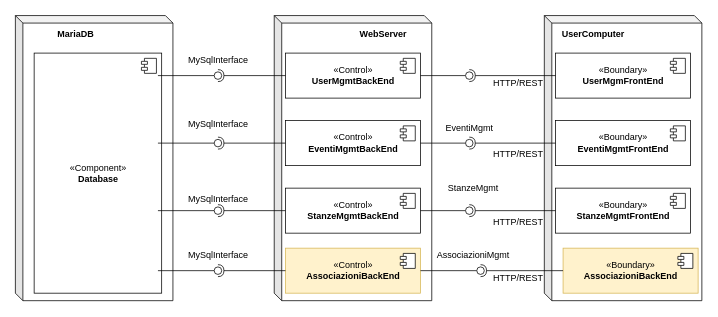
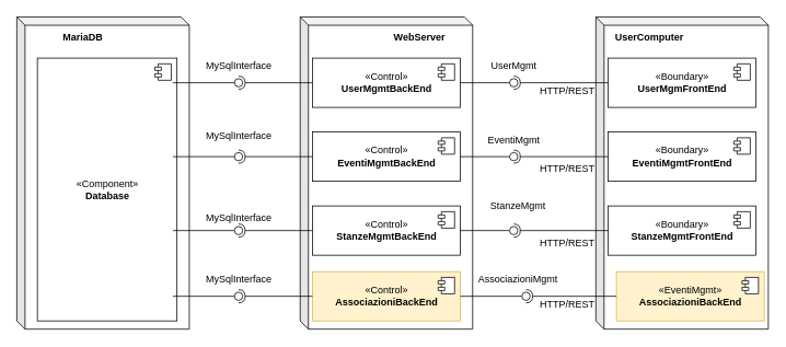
  <mxCell id="0" />
  <mxCell id="1" parent="0" />
  <mxCell id="2" value="" style="shape=cube;whiteSpace=wrap;html=1;boundedLbl=1;backgroundOutline=1;darkOpacity=0.05;darkOpacity2=0.1;size=10;noLabel=0;" parent="1" vertex="1"><mxGeometry x="725" y="20" width="210" height="380" as="geometry" /></mxCell>
  <mxCell id="3" value="" style="shape=cube;whiteSpace=wrap;html=1;boundedLbl=1;backgroundOutline=1;darkOpacity=0.05;darkOpacity2=0.1;size=10;noLabel=0;" parent="1" vertex="1"><mxGeometry x="365" y="20" width="210" height="380" as="geometry" /></mxCell>
  <mxCell id="4" value="" style="shape=cube;whiteSpace=wrap;html=1;boundedLbl=1;backgroundOutline=1;darkOpacity=0.05;darkOpacity2=0.1;size=10;noLabel=0;" parent="1" vertex="1"><mxGeometry x="20" y="20" width="210" height="380" as="geometry" /></mxCell>
  <mxCell id="5" value="«Component»&lt;br style=&quot;border-color: var(--border-color);&quot;&gt;&lt;b style=&quot;border-color: var(--border-color);&quot;&gt;Database&lt;/b&gt;" style="html=1;dropTarget=0;" parent="1" vertex="1"><mxGeometry x="45" y="70" width="170" height="320" as="geometry" /></mxCell>
  <mxCell id="6" value="" style="shape=module;jettyWidth=8;jettyHeight=4;" parent="5" vertex="1"><mxGeometry x="1" width="20" height="20" relative="1" as="geometry"><mxPoint x="-27" y="7" as="offset" /></mxGeometry></mxCell>
  <mxCell id="7" style="edgeStyle=orthogonalEdgeStyle;rounded=0;orthogonalLoop=1;jettySize=auto;html=1;exitX=0.5;exitY=1;exitDx=0;exitDy=0;" parent="1" edge="1"><mxGeometry relative="1" as="geometry"><mxPoint x="130" y="50" as="sourcePoint" /><mxPoint x="130" y="50" as="targetPoint" /></mxGeometry></mxCell>
  <mxCell id="8" style="edgeStyle=orthogonalEdgeStyle;rounded=0;orthogonalLoop=1;jettySize=auto;html=1;exitX=0.5;exitY=1;exitDx=0;exitDy=0;" parent="1" edge="1"><mxGeometry relative="1" as="geometry"><mxPoint x="470" y="50" as="sourcePoint" /><mxPoint x="470" y="50" as="targetPoint" /></mxGeometry></mxCell>
  <mxCell id="9" value="«Control»&lt;br&gt;&lt;b&gt;UserMgmtBackEnd&lt;/b&gt;" style="html=1;dropTarget=0;" parent="1" vertex="1"><mxGeometry x="380" y="70" width="180" height="60" as="geometry" /></mxCell>
  <mxCell id="10" value="" style="shape=module;jettyWidth=8;jettyHeight=4;" parent="9" vertex="1"><mxGeometry x="1" width="20" height="20" relative="1" as="geometry"><mxPoint x="-27" y="7" as="offset" /></mxGeometry></mxCell>
  <mxCell id="11" value="«Boundary»&lt;br&gt;&lt;b&gt;UserMgmFrontEnd&lt;/b&gt;" style="html=1;dropTarget=0;" parent="1" vertex="1"><mxGeometry x="740" y="70" width="180" height="60" as="geometry" /></mxCell>
  <mxCell id="12" value="" style="shape=module;jettyWidth=8;jettyHeight=4;" parent="11" vertex="1"><mxGeometry x="1" width="20" height="20" relative="1" as="geometry"><mxPoint x="-27" y="7" as="offset" /></mxGeometry></mxCell>
  <mxCell id="13" value="" style="rounded=0;orthogonalLoop=1;jettySize=auto;html=1;endArrow=none;endFill=0;sketch=0;sourcePerimeterSpacing=0;targetPerimeterSpacing=0;" parent="1" target="15" edge="1"><mxGeometry relative="1" as="geometry"><mxPoint x="210" y="100" as="sourcePoint" /></mxGeometry></mxCell>
  <mxCell id="14" value="" style="rounded=0;orthogonalLoop=1;jettySize=auto;html=1;endArrow=halfCircle;endFill=0;entryX=0.5;entryY=0.5;endSize=6;strokeWidth=1;sketch=0;exitX=0;exitY=0.5;exitDx=0;exitDy=0;" parent="1" source="9" target="15" edge="1"><mxGeometry relative="1" as="geometry"><mxPoint x="310" y="100" as="sourcePoint" /></mxGeometry></mxCell>
  <mxCell id="15" value="" style="ellipse;whiteSpace=wrap;html=1;align=center;aspect=fixed;resizable=0;points=[];outlineConnect=0;sketch=0;" parent="1" vertex="1"><mxGeometry x="285" y="95" width="10" height="10" as="geometry" /></mxCell>
  <mxCell id="16" value="MySqlInterface" style="text;html=1;align=center;verticalAlign=middle;resizable=0;points=[];autosize=1;strokeColor=none;fillColor=none;" parent="1" vertex="1"><mxGeometry x="240" y="65" width="100" height="30" as="geometry" /></mxCell>
  <mxCell id="17" value="" style="rounded=0;orthogonalLoop=1;jettySize=auto;html=1;endArrow=none;endFill=0;sketch=0;sourcePerimeterSpacing=0;targetPerimeterSpacing=0;exitX=1;exitY=0.5;exitDx=0;exitDy=0;" parent="1" source="9" target="19" edge="1"><mxGeometry relative="1" as="geometry"><mxPoint x="630" y="105" as="sourcePoint" /></mxGeometry></mxCell>
  <mxCell id="18" value="" style="rounded=0;orthogonalLoop=1;jettySize=auto;html=1;endArrow=halfCircle;endFill=0;entryX=0.5;entryY=0.5;endSize=6;strokeWidth=1;sketch=0;exitX=0;exitY=0.5;exitDx=0;exitDy=0;" parent="1" source="11" target="19" edge="1"><mxGeometry relative="1" as="geometry"><mxPoint x="670" y="105" as="sourcePoint" /></mxGeometry></mxCell>
  <mxCell id="19" value="" style="ellipse;whiteSpace=wrap;html=1;align=center;aspect=fixed;resizable=0;points=[];outlineConnect=0;sketch=0;" parent="1" vertex="1"><mxGeometry x="620" y="95" width="10" height="10" as="geometry" /></mxCell>
+ <mxCell id="20" value="UserMgmt" style="text;html=1;align=center;verticalAlign=middle;resizable=0;points=[];autosize=1;strokeColor=none;fillColor=none;" parent="1" vertex="1"><mxGeometry x="585" y="65" width="80" height="30" as="geometry" /></mxCell>
  <mxCell id="21" value="«Control»&lt;br&gt;&lt;b&gt;EventiMgmtBackEnd&lt;/b&gt;" style="html=1;dropTarget=0;" parent="1" vertex="1"><mxGeometry x="380" y="160" width="180" height="60" as="geometry" /></mxCell>
  <mxCell id="22" value="" style="shape=module;jettyWidth=8;jettyHeight=4;" parent="21" vertex="1"><mxGeometry x="1" width="20" height="20" relative="1" as="geometry"><mxPoint x="-27" y="7" as="offset" /></mxGeometry></mxCell>
  <mxCell id="23" value="" style="rounded=0;orthogonalLoop=1;jettySize=auto;html=1;endArrow=none;endFill=0;sketch=0;sourcePerimeterSpacing=0;targetPerimeterSpacing=0;" parent="1" target="25" edge="1"><mxGeometry relative="1" as="geometry"><mxPoint x="210" y="190" as="sourcePoint" /></mxGeometry></mxCell>
  <mxCell id="24" value="" style="rounded=0;orthogonalLoop=1;jettySize=auto;html=1;endArrow=halfCircle;endFill=0;entryX=0.5;entryY=0.5;endSize=6;strokeWidth=1;sketch=0;exitX=0;exitY=0.5;exitDx=0;exitDy=0;" parent="1" source="21" target="25" edge="1"><mxGeometry relative="1" as="geometry"><mxPoint x="310" y="195" as="sourcePoint" /></mxGeometry></mxCell>
  <mxCell id="25" value="" style="ellipse;whiteSpace=wrap;html=1;align=center;aspect=fixed;resizable=0;points=[];outlineConnect=0;sketch=0;" parent="1" vertex="1"><mxGeometry x="285" y="185" width="10" height="10" as="geometry" /></mxCell>
  <mxCell id="26" value="MySqlInterface" style="text;html=1;align=center;verticalAlign=middle;resizable=0;points=[];autosize=1;strokeColor=none;fillColor=none;" parent="1" vertex="1"><mxGeometry x="240" y="150" width="100" height="30" as="geometry" /></mxCell>
  <mxCell id="27" value="«Boundary»&lt;br&gt;&lt;b&gt;EventiMgmtFrontEnd&lt;/b&gt;" style="html=1;dropTarget=0;" parent="1" vertex="1"><mxGeometry x="740" y="160" width="180" height="60" as="geometry" /></mxCell>
  <mxCell id="28" value="" style="shape=module;jettyWidth=8;jettyHeight=4;" parent="27" vertex="1"><mxGeometry x="1" width="20" height="20" relative="1" as="geometry"><mxPoint x="-27" y="7" as="offset" /></mxGeometry></mxCell>
  <mxCell id="29" value="" style="rounded=0;orthogonalLoop=1;jettySize=auto;html=1;endArrow=none;endFill=0;sketch=0;sourcePerimeterSpacing=0;targetPerimeterSpacing=0;exitX=1;exitY=0.5;exitDx=0;exitDy=0;" parent="1" source="21" target="31" edge="1"><mxGeometry relative="1" as="geometry"><mxPoint x="635" y="190" as="sourcePoint" /></mxGeometry></mxCell>
  <mxCell id="30" value="" style="rounded=0;orthogonalLoop=1;jettySize=auto;html=1;endArrow=halfCircle;endFill=0;entryX=0.5;entryY=0.5;endSize=6;strokeWidth=1;sketch=0;" parent="1" source="27" target="31" edge="1"><mxGeometry relative="1" as="geometry"><mxPoint x="675" y="190" as="sourcePoint" /></mxGeometry></mxCell>
  <mxCell id="31" value="" style="ellipse;whiteSpace=wrap;html=1;align=center;aspect=fixed;resizable=0;points=[];outlineConnect=0;sketch=0;" parent="1" vertex="1"><mxGeometry x="620" y="185" width="10" height="10" as="geometry" /></mxCell>
  <mxCell id="32" value="EventiMgmt" style="text;html=1;align=center;verticalAlign=middle;resizable=0;points=[];autosize=1;strokeColor=none;fillColor=none;" parent="1" vertex="1"><mxGeometry x="580" y="155" width="90" height="30" as="geometry" /></mxCell>
  <mxCell id="33" value="«Control»&lt;br&gt;&lt;b&gt;StanzeMgmtBackEnd&lt;/b&gt;" style="html=1;dropTarget=0;" parent="1" vertex="1"><mxGeometry x="380" y="250" width="180" height="60" as="geometry" /></mxCell>
  <mxCell id="34" value="" style="shape=module;jettyWidth=8;jettyHeight=4;" parent="33" vertex="1"><mxGeometry x="1" width="20" height="20" relative="1" as="geometry"><mxPoint x="-27" y="7" as="offset" /></mxGeometry></mxCell>
  <mxCell id="35" value="«Boundary»&lt;br&gt;&lt;b&gt;StanzeMgmtFrontEnd&lt;/b&gt;" style="html=1;dropTarget=0;" parent="1" vertex="1"><mxGeometry x="740" y="250" width="180" height="60" as="geometry" /></mxCell>
  <mxCell id="36" value="" style="shape=module;jettyWidth=8;jettyHeight=4;" parent="35" vertex="1"><mxGeometry x="1" width="20" height="20" relative="1" as="geometry"><mxPoint x="-27" y="7" as="offset" /></mxGeometry></mxCell>
  <mxCell id="37" value="" style="rounded=0;orthogonalLoop=1;jettySize=auto;html=1;endArrow=none;endFill=0;sketch=0;sourcePerimeterSpacing=0;targetPerimeterSpacing=0;" parent="1" target="39" edge="1"><mxGeometry relative="1" as="geometry"><mxPoint x="210" y="280" as="sourcePoint" /></mxGeometry></mxCell>
  <mxCell id="38" value="" style="rounded=0;orthogonalLoop=1;jettySize=auto;html=1;endArrow=halfCircle;endFill=0;entryX=0.5;entryY=0.5;endSize=6;strokeWidth=1;sketch=0;exitX=0;exitY=0.5;exitDx=0;exitDy=0;" parent="1" source="33" target="39" edge="1"><mxGeometry relative="1" as="geometry"><mxPoint x="325" y="280" as="sourcePoint" /></mxGeometry></mxCell>
  <mxCell id="39" value="" style="ellipse;whiteSpace=wrap;html=1;align=center;aspect=fixed;resizable=0;points=[];outlineConnect=0;sketch=0;direction=south;" parent="1" vertex="1"><mxGeometry x="285" y="275" width="10" height="10" as="geometry" /></mxCell>
  <mxCell id="40" value="MySqlInterface" style="text;html=1;align=center;verticalAlign=middle;resizable=0;points=[];autosize=1;strokeColor=none;fillColor=none;" parent="1" vertex="1"><mxGeometry x="240" y="250" width="100" height="30" as="geometry" /></mxCell>
  <mxCell id="41" value="" style="rounded=0;orthogonalLoop=1;jettySize=auto;html=1;endArrow=none;endFill=0;sketch=0;sourcePerimeterSpacing=0;targetPerimeterSpacing=0;exitX=1;exitY=0.5;exitDx=0;exitDy=0;" parent="1" source="33" target="43" edge="1"><mxGeometry relative="1" as="geometry"><mxPoint x="635" y="280" as="sourcePoint" /></mxGeometry></mxCell>
  <mxCell id="42" value="" style="rounded=0;orthogonalLoop=1;jettySize=auto;html=1;endArrow=halfCircle;endFill=0;entryX=0.5;entryY=0.5;endSize=6;strokeWidth=1;sketch=0;exitX=0;exitY=0.5;exitDx=0;exitDy=0;" parent="1" source="35" target="43" edge="1"><mxGeometry relative="1" as="geometry"><mxPoint x="675" y="280" as="sourcePoint" /></mxGeometry></mxCell>
  <mxCell id="43" value="" style="ellipse;whiteSpace=wrap;html=1;align=center;aspect=fixed;resizable=0;points=[];outlineConnect=0;sketch=0;" parent="1" vertex="1"><mxGeometry x="620" y="275" width="10" height="10" as="geometry" /></mxCell>
  <mxCell id="44" value="StanzeMgmt" style="text;html=1;align=center;verticalAlign=middle;resizable=0;points=[];autosize=1;strokeColor=none;fillColor=none;" parent="1" vertex="1"><mxGeometry x="585" y="235" width="90" height="30" as="geometry" /></mxCell>
  <mxCell id="45" style="edgeStyle=orthogonalEdgeStyle;rounded=0;orthogonalLoop=1;jettySize=auto;html=1;exitX=0.5;exitY=1;exitDx=0;exitDy=0;exitPerimeter=0;" parent="1" edge="1"><mxGeometry relative="1" as="geometry"><mxPoint x="130" y="340" as="sourcePoint" /><mxPoint x="130" y="340" as="targetPoint" /></mxGeometry></mxCell>
  <mxCell id="46" value="&lt;b&gt;MariaDB&lt;/b&gt;" style="text;html=1;align=center;verticalAlign=middle;resizable=0;points=[];autosize=1;strokeColor=none;fillColor=none;" parent="1" vertex="1"><mxGeometry x="65" y="30" width="70" height="30" as="geometry" /></mxCell>
  <mxCell id="47" value="&lt;b&gt;WebServer&lt;/b&gt;" style="text;html=1;align=center;verticalAlign=middle;resizable=0;points=[];autosize=1;strokeColor=none;fillColor=none;" parent="1" vertex="1"><mxGeometry x="465" y="30" width="90" height="30" as="geometry" /></mxCell>
  <mxCell id="48" value="&lt;b&gt;UserComputer&lt;/b&gt;" style="text;html=1;align=center;verticalAlign=middle;resizable=0;points=[];autosize=1;strokeColor=none;fillColor=none;" parent="1" vertex="1"><mxGeometry x="735" y="30" width="110" height="30" as="geometry" /></mxCell>
  <mxCell id="49" value="HTTP/REST" style="text;html=1;align=center;verticalAlign=middle;resizable=0;points=[];autosize=1;strokeColor=none;fillColor=none;" parent="1" vertex="1"><mxGeometry x="645" y="95" width="90" height="30" as="geometry" /></mxCell>
  <mxCell id="50" value="HTTP/REST" style="text;html=1;align=center;verticalAlign=middle;resizable=0;points=[];autosize=1;strokeColor=none;fillColor=none;" parent="1" vertex="1"><mxGeometry x="645" y="190" width="90" height="30" as="geometry" /></mxCell>
  <mxCell id="51" value="HTTP/REST" style="text;html=1;align=center;verticalAlign=middle;resizable=0;points=[];autosize=1;strokeColor=none;fillColor=none;" parent="1" vertex="1"><mxGeometry x="645" y="280" width="90" height="30" as="geometry" /></mxCell>
  <mxCell id="52" value="«Control»&lt;br&gt;&lt;b&gt;AssociazioniBackEnd&lt;/b&gt;" style="html=1;dropTarget=0;fillColor=#fff2cc;strokeColor=#d6b656;" vertex="1" parent="1"><mxGeometry x="380" y="330" width="180" height="60" as="geometry" /></mxCell>
  <mxCell id="53" value="" style="shape=module;jettyWidth=8;jettyHeight=4;" vertex="1" parent="52"><mxGeometry x="1" width="20" height="20" relative="1" as="geometry"><mxPoint x="-27" y="7" as="offset" /></mxGeometry></mxCell>
- <mxCell id="54" value="«Boundary»&lt;br&gt;&lt;b&gt;AssociazioniBackEnd&lt;/b&gt;" style="html=1;dropTarget=0;fillColor=#fff2cc;strokeColor=#d6b656;" vertex="1" parent="1"><mxGeometry x="750" y="330" width="180" height="60" as="geometry" /></mxCell>
+ <mxCell id="54" value="«EventiMgmt»&lt;br&gt;&lt;b&gt;AssociazioniBackEnd&lt;/b&gt;" style="html=1;dropTarget=0;fillColor=#fff2cc;strokeColor=#d6b656;" vertex="1" parent="1"><mxGeometry x="750" y="330" width="180" height="60" as="geometry" /></mxCell>
  <mxCell id="55" value="" style="shape=module;jettyWidth=8;jettyHeight=4;" vertex="1" parent="54"><mxGeometry x="1" width="20" height="20" relative="1" as="geometry"><mxPoint x="-27" y="7" as="offset" /></mxGeometry></mxCell>
  <mxCell id="56" value="" style="rounded=0;orthogonalLoop=1;jettySize=auto;html=1;endArrow=none;endFill=0;sketch=0;sourcePerimeterSpacing=0;targetPerimeterSpacing=0;" edge="1" target="58" parent="1"><mxGeometry relative="1" as="geometry"><mxPoint x="210" y="360" as="sourcePoint" /></mxGeometry></mxCell>
  <mxCell id="57" value="" style="rounded=0;orthogonalLoop=1;jettySize=auto;html=1;endArrow=halfCircle;endFill=0;entryX=0.5;entryY=0.5;endSize=6;strokeWidth=1;sketch=0;" edge="1" target="58" parent="1" source="52"><mxGeometry relative="1" as="geometry"><mxPoint x="310" y="360" as="sourcePoint" /></mxGeometry></mxCell>
  <mxCell id="58" value="" style="ellipse;whiteSpace=wrap;html=1;align=center;aspect=fixed;resizable=0;points=[];outlineConnect=0;sketch=0;" vertex="1" parent="1"><mxGeometry x="285" y="355" width="10" height="10" as="geometry" /></mxCell>
  <mxCell id="59" value="" style="rounded=0;orthogonalLoop=1;jettySize=auto;html=1;endArrow=none;endFill=0;sketch=0;sourcePerimeterSpacing=0;targetPerimeterSpacing=0;" edge="1" target="61" parent="1" source="52"><mxGeometry relative="1" as="geometry"><mxPoint x="620" y="360" as="sourcePoint" /></mxGeometry></mxCell>
  <mxCell id="60" value="" style="rounded=0;orthogonalLoop=1;jettySize=auto;html=1;endArrow=halfCircle;endFill=0;entryX=0.5;entryY=0.5;endSize=6;strokeWidth=1;sketch=0;" edge="1" target="61" parent="1" source="54"><mxGeometry relative="1" as="geometry"><mxPoint x="660" y="360" as="sourcePoint" /></mxGeometry></mxCell>
  <mxCell id="61" value="" style="ellipse;whiteSpace=wrap;html=1;align=center;aspect=fixed;resizable=0;points=[];outlineConnect=0;sketch=0;" vertex="1" parent="1"><mxGeometry x="635" y="355" width="10" height="10" as="geometry" /></mxCell>
  <mxCell id="62" value="HTTP/REST" style="text;html=1;align=center;verticalAlign=middle;resizable=0;points=[];autosize=1;strokeColor=none;fillColor=none;" vertex="1" parent="1"><mxGeometry x="645" y="355" width="90" height="30" as="geometry" /></mxCell>
  <mxCell id="63" value="MySqlInterface" style="text;html=1;align=center;verticalAlign=middle;resizable=0;points=[];autosize=1;strokeColor=none;fillColor=none;" vertex="1" parent="1"><mxGeometry x="240" y="325" width="100" height="30" as="geometry" /></mxCell>
  <mxCell id="64" value="AssociazioniMgmt" style="text;html=1;align=center;verticalAlign=middle;resizable=0;points=[];autosize=1;strokeColor=none;fillColor=none;" vertex="1" parent="1"><mxGeometry x="570" y="325" width="120" height="30" as="geometry" /></mxCell>
